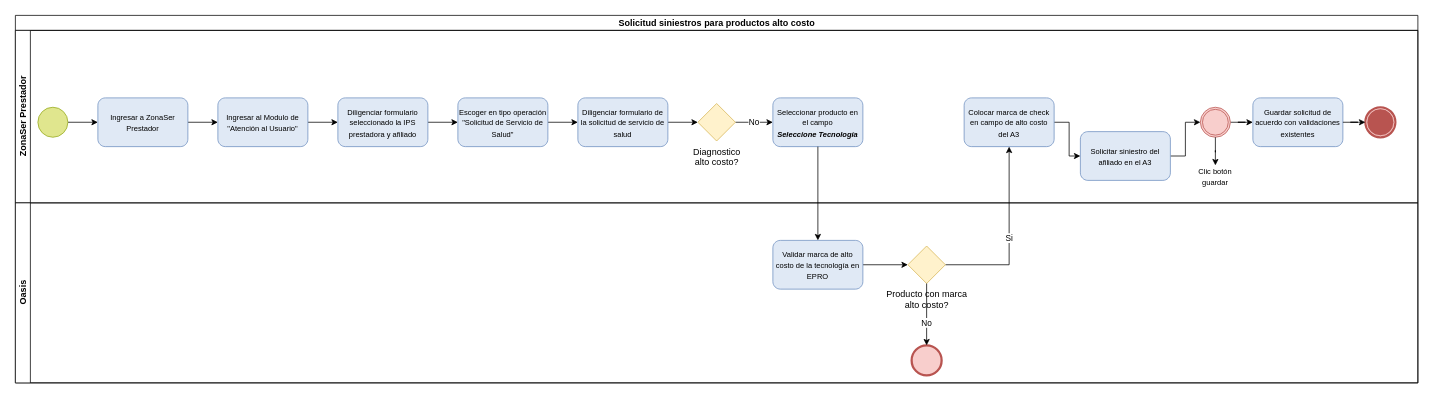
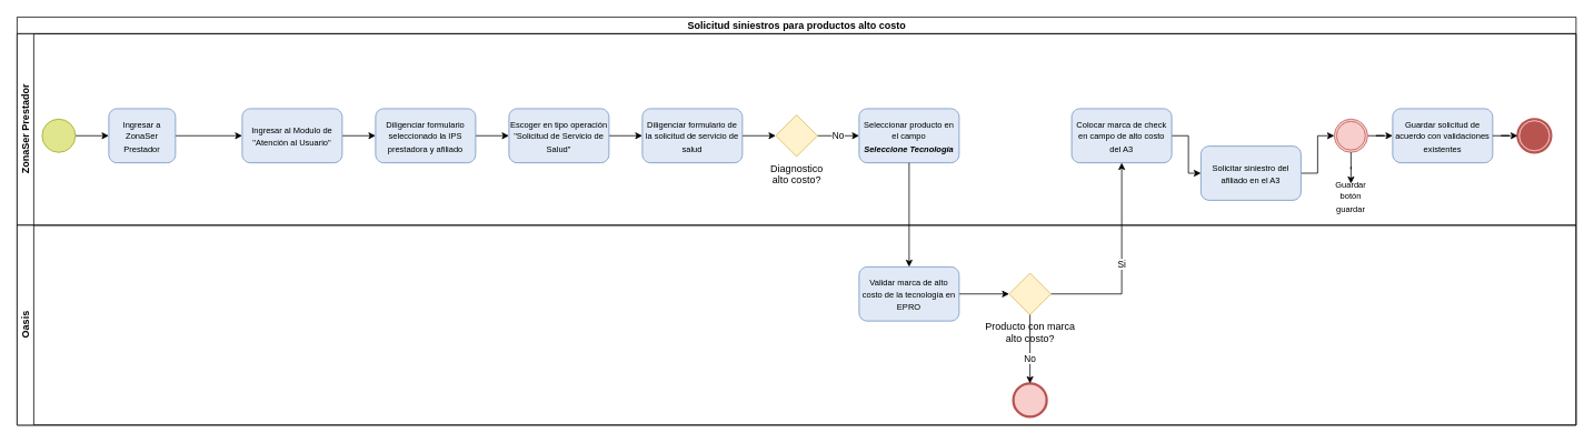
  <mxCell id="0" />
  <mxCell id="1" parent="0" />
  <mxCell id="2" value="Solicitud siniestros para productos alto costo" style="swimlane;childLayout=stackLayout;resizeParent=1;resizeParentMax=0;horizontal=1;startSize=20;horizontalStack=0;html=1;" vertex="1" parent="1"><mxGeometry x="20" y="20" width="1870" height="490" as="geometry" /></mxCell>
  <mxCell id="3" value="ZonaSer Prestador" style="swimlane;startSize=20;horizontal=0;html=1;" vertex="1" parent="2"><mxGeometry y="20" width="1870" height="230" as="geometry" /></mxCell>
  <mxCell id="4" style="edgeStyle=orthogonalEdgeStyle;rounded=0;orthogonalLoop=1;jettySize=auto;html=1;" edge="1" parent="3" source="5" target="7"><mxGeometry relative="1" as="geometry" /></mxCell>
  <mxCell id="5" value="" style="points=[[0.145,0.145,0],[0.5,0,0],[0.855,0.145,0],[1,0.5,0],[0.855,0.855,0],[0.5,1,0],[0.145,0.855,0],[0,0.5,0]];shape=mxgraph.bpmn.event;html=1;verticalLabelPosition=bottom;labelBackgroundColor=#ffffff;verticalAlign=top;align=center;perimeter=ellipsePerimeter;outlineConnect=0;aspect=fixed;outline=standard;symbol=general;fillColor=#e0e68e;strokeColor=#95a81a;" vertex="1" parent="3"><mxGeometry x="30" y="102.5" width="40" height="40" as="geometry" /></mxCell>
  <mxCell id="6" value="" style="edgeStyle=orthogonalEdgeStyle;rounded=0;orthogonalLoop=1;jettySize=auto;html=1;" edge="1" parent="3" source="7" target="9"><mxGeometry relative="1" as="geometry" /></mxCell>
- <mxCell id="7" value="&lt;font style=&quot;font-size: 10px;&quot;&gt;Ingresar a ZonaSer Prestador&lt;/font&gt;" style="points=[[0.25,0,0],[0.5,0,0],[0.75,0,0],[1,0.25,0],[1,0.5,0],[1,0.75,0],[0.75,1,0],[0.5,1,0],[0.25,1,0],[0,0.75,0],[0,0.5,0],[0,0.25,0]];shape=mxgraph.bpmn.task;whiteSpace=wrap;rectStyle=rounded;size=10;html=1;container=1;expand=0;collapsible=0;taskMarker=abstract;fillColor=#E0E9F5;strokeColor=#6c8ebf;" vertex="1" parent="3"><mxGeometry x="110" y="90" width="120" height="65" as="geometry" /></mxCell>
+ <mxCell id="7" value="&lt;font style=&quot;font-size: 10px;&quot;&gt;Ingresar a ZonaSer Prestador&lt;/font&gt;" style="points=[[0.25,0,0],[0.5,0,0],[0.75,0,0],[1,0.25,0],[1,0.5,0],[1,0.75,0],[0.75,1,0],[0.5,1,0],[0.25,1,0],[0,0.75,0],[0,0.5,0],[0,0.25,0]];shape=mxgraph.bpmn.task;whiteSpace=wrap;rectStyle=rounded;size=10;html=1;container=1;expand=0;collapsible=0;taskMarker=abstract;fillColor=#E0E9F5;strokeColor=#6c8ebf;" vertex="1" parent="3"><mxGeometry x="110" y="90" width="80" height="65" as="geometry" /></mxCell>
  <mxCell id="8" value="" style="edgeStyle=orthogonalEdgeStyle;rounded=0;orthogonalLoop=1;jettySize=auto;html=1;" edge="1" parent="3" source="9" target="11"><mxGeometry relative="1" as="geometry" /></mxCell>
  <mxCell id="9" value="&lt;font style=&quot;font-size: 10px;&quot;&gt;Ingresar al Modulo de &quot;Atención al Usuario&quot;&lt;/font&gt;" style="points=[[0.25,0,0],[0.5,0,0],[0.75,0,0],[1,0.25,0],[1,0.5,0],[1,0.75,0],[0.75,1,0],[0.5,1,0],[0.25,1,0],[0,0.75,0],[0,0.5,0],[0,0.25,0]];shape=mxgraph.bpmn.task;whiteSpace=wrap;rectStyle=rounded;size=10;html=1;container=1;expand=0;collapsible=0;taskMarker=abstract;fillColor=#E0E9F5;strokeColor=#6c8ebf;" vertex="1" parent="3"><mxGeometry x="270" y="90" width="120" height="65" as="geometry" /></mxCell>
  <mxCell id="10" value="" style="edgeStyle=orthogonalEdgeStyle;rounded=0;orthogonalLoop=1;jettySize=auto;html=1;" edge="1" parent="3" source="11" target="13"><mxGeometry relative="1" as="geometry" /></mxCell>
  <mxCell id="11" value="&lt;font style=&quot;font-size: 10px;&quot;&gt;Diligenciar formulario seleccionado la IPS prestadora y afiliado&lt;/font&gt;" style="points=[[0.25,0,0],[0.5,0,0],[0.75,0,0],[1,0.25,0],[1,0.5,0],[1,0.75,0],[0.75,1,0],[0.5,1,0],[0.25,1,0],[0,0.75,0],[0,0.5,0],[0,0.25,0]];shape=mxgraph.bpmn.task;whiteSpace=wrap;rectStyle=rounded;size=10;html=1;container=1;expand=0;collapsible=0;taskMarker=abstract;fillColor=#E0E9F5;strokeColor=#6c8ebf;" vertex="1" parent="3"><mxGeometry x="430" y="90" width="120" height="65" as="geometry" /></mxCell>
  <mxCell id="12" value="" style="edgeStyle=orthogonalEdgeStyle;rounded=0;orthogonalLoop=1;jettySize=auto;html=1;" edge="1" parent="3" source="13" target="15"><mxGeometry relative="1" as="geometry" /></mxCell>
  <mxCell id="13" value="&lt;font style=&quot;font-size: 10px;&quot;&gt;Escoger en tipo operación &quot;Solicitud de Servicio de Salud&quot;&lt;/font&gt;" style="points=[[0.25,0,0],[0.5,0,0],[0.75,0,0],[1,0.25,0],[1,0.5,0],[1,0.75,0],[0.75,1,0],[0.5,1,0],[0.25,1,0],[0,0.75,0],[0,0.5,0],[0,0.25,0]];shape=mxgraph.bpmn.task;whiteSpace=wrap;rectStyle=rounded;size=10;html=1;container=1;expand=0;collapsible=0;taskMarker=abstract;fillColor=#E0E9F5;strokeColor=#6c8ebf;" vertex="1" parent="3"><mxGeometry x="590" y="90" width="120" height="65" as="geometry" /></mxCell>
  <mxCell id="14" style="edgeStyle=orthogonalEdgeStyle;rounded=0;orthogonalLoop=1;jettySize=auto;html=1;" edge="1" parent="3" source="15" target="19"><mxGeometry relative="1" as="geometry"><mxPoint x="910" y="122.5" as="targetPoint" /></mxGeometry></mxCell>
  <mxCell id="15" value="&lt;font style=&quot;font-size: 10px;&quot;&gt;Diligenciar formulario de la solicitud de servicio de salud&lt;/font&gt;" style="points=[[0.25,0,0],[0.5,0,0],[0.75,0,0],[1,0.25,0],[1,0.5,0],[1,0.75,0],[0.75,1,0],[0.5,1,0],[0.25,1,0],[0,0.75,0],[0,0.5,0],[0,0.25,0]];shape=mxgraph.bpmn.task;whiteSpace=wrap;rectStyle=rounded;size=10;html=1;container=1;expand=0;collapsible=0;taskMarker=abstract;fillColor=#E0E9F5;strokeColor=#6c8ebf;" vertex="1" parent="3"><mxGeometry x="750" y="90" width="120" height="65" as="geometry" /></mxCell>
  <mxCell id="16" style="edgeStyle=orthogonalEdgeStyle;rounded=0;orthogonalLoop=1;jettySize=auto;html=1;entryX=0;entryY=0.5;entryDx=0;entryDy=0;entryPerimeter=0;" edge="1" parent="3" source="17" target="27"><mxGeometry relative="1" as="geometry" /></mxCell>
  <mxCell id="17" value="" style="points=[[0.145,0.145,0],[0.5,0,0],[0.855,0.145,0],[1,0.5,0],[0.855,0.855,0],[0.5,1,0],[0.145,0.855,0],[0,0.5,0]];shape=mxgraph.bpmn.event;html=1;verticalLabelPosition=bottom;labelBackgroundColor=#ffffff;verticalAlign=top;align=center;perimeter=ellipsePerimeter;outlineConnect=0;aspect=fixed;outline=throwing;symbol=general;fillColor=#f8cecc;strokeColor=#b85450;" vertex="1" parent="3"><mxGeometry x="1580" y="102.5" width="40" height="40" as="geometry" /></mxCell>
  <mxCell id="18" value="No" style="edgeStyle=orthogonalEdgeStyle;rounded=0;orthogonalLoop=1;jettySize=auto;html=1;entryX=0;entryY=0.5;entryDx=0;entryDy=0;entryPerimeter=0;" edge="1" parent="3" source="19" target="22"><mxGeometry relative="1" as="geometry" /></mxCell>
  <mxCell id="19" value="Diagnostico&lt;br&gt;alto costo?" style="points=[[0.25,0.25,0],[0.5,0,0],[0.75,0.25,0],[1,0.5,0],[0.75,0.75,0],[0.5,1,0],[0.25,0.75,0],[0,0.5,0]];shape=mxgraph.bpmn.gateway2;html=1;verticalLabelPosition=bottom;labelBackgroundColor=#ffffff;verticalAlign=top;align=center;perimeter=rhombusPerimeter;outlineConnect=0;outline=none;symbol=none;fillColor=#fff2cc;strokeColor=#d6b656;" vertex="1" parent="3"><mxGeometry x="910" y="97.5" width="50" height="50" as="geometry" /></mxCell>
- <mxCell id="20" value="&lt;font style=&quot;font-size: 10px;&quot;&gt;Clic botón guardar&lt;/font&gt;" style="text;html=1;strokeColor=none;fillColor=none;align=center;verticalAlign=middle;whiteSpace=wrap;rounded=0;" vertex="1" parent="3"><mxGeometry x="1570" y="180" width="60" height="30" as="geometry" /></mxCell>
+ <mxCell id="20" value="&lt;font style=&quot;font-size: 10px;&quot;&gt;Guardar botón guardar&lt;/font&gt;" style="text;html=1;strokeColor=none;fillColor=none;align=center;verticalAlign=middle;whiteSpace=wrap;rounded=0;" vertex="1" parent="3"><mxGeometry x="1570" y="180" width="60" height="30" as="geometry" /></mxCell>
  <mxCell id="21" style="edgeStyle=orthogonalEdgeStyle;rounded=0;orthogonalLoop=1;jettySize=auto;html=1;" edge="1" parent="3" source="17" target="20"><mxGeometry relative="1" as="geometry" /></mxCell>
  <mxCell id="22" value="&lt;span style=&quot;font-size: 10px;&quot;&gt;Seleccionar producto en el campo &lt;i&gt;&lt;b&gt;Seleccione&amp;nbsp;Tecnología&lt;/b&gt;&lt;/i&gt;&lt;/span&gt;" style="points=[[0.25,0,0],[0.5,0,0],[0.75,0,0],[1,0.25,0],[1,0.5,0],[1,0.75,0],[0.75,1,0],[0.5,1,0],[0.25,1,0],[0,0.75,0],[0,0.5,0],[0,0.25,0]];shape=mxgraph.bpmn.task;whiteSpace=wrap;rectStyle=rounded;size=10;html=1;container=1;expand=0;collapsible=0;taskMarker=abstract;fillColor=#E0E9F5;strokeColor=#6c8ebf;" vertex="1" parent="3"><mxGeometry x="1010" y="90" width="120" height="65" as="geometry" /></mxCell>
  <mxCell id="23" style="edgeStyle=orthogonalEdgeStyle;rounded=0;orthogonalLoop=1;jettySize=auto;html=1;entryX=0;entryY=0.5;entryDx=0;entryDy=0;entryPerimeter=0;" edge="1" parent="3" source="24" target="26"><mxGeometry relative="1" as="geometry"><mxPoint x="1470" y="190" as="targetPoint" /></mxGeometry></mxCell>
  <mxCell id="24" value="&lt;span style=&quot;font-size: 10px;&quot;&gt;Colocar marca de check en campo de alto costo del A3&lt;/span&gt;" style="points=[[0.25,0,0],[0.5,0,0],[0.75,0,0],[1,0.25,0],[1,0.5,0],[1,0.75,0],[0.75,1,0],[0.5,1,0],[0.25,1,0],[0,0.75,0],[0,0.5,0],[0,0.25,0]];shape=mxgraph.bpmn.task;whiteSpace=wrap;rectStyle=rounded;size=10;html=1;container=1;expand=0;collapsible=0;taskMarker=abstract;fillColor=#E0E9F5;strokeColor=#6c8ebf;" vertex="1" parent="3"><mxGeometry x="1265" y="90" width="120" height="65" as="geometry" /></mxCell>
  <mxCell id="25" style="edgeStyle=orthogonalEdgeStyle;rounded=0;orthogonalLoop=1;jettySize=auto;html=1;entryX=0;entryY=0.5;entryDx=0;entryDy=0;entryPerimeter=0;" edge="1" parent="3" source="26" target="17"><mxGeometry relative="1" as="geometry" /></mxCell>
  <mxCell id="26" value="&lt;span style=&quot;font-size: 10px;&quot;&gt;Solicitar siniestro del afiliado en el A3&lt;/span&gt;" style="points=[[0.25,0,0],[0.5,0,0],[0.75,0,0],[1,0.25,0],[1,0.5,0],[1,0.75,0],[0.75,1,0],[0.5,1,0],[0.25,1,0],[0,0.75,0],[0,0.5,0],[0,0.25,0]];shape=mxgraph.bpmn.task;whiteSpace=wrap;rectStyle=rounded;size=10;html=1;container=1;expand=0;collapsible=0;taskMarker=abstract;fillColor=#E0E9F5;strokeColor=#6c8ebf;" vertex="1" parent="3"><mxGeometry x="1420" y="135" width="120" height="65" as="geometry" /></mxCell>
  <mxCell id="27" value="&lt;span style=&quot;font-size: 10px;&quot;&gt;Guardar solicitud de acuerdo con validaciones existentes&lt;/span&gt;" style="points=[[0.25,0,0],[0.5,0,0],[0.75,0,0],[1,0.25,0],[1,0.5,0],[1,0.75,0],[0.75,1,0],[0.5,1,0],[0.25,1,0],[0,0.75,0],[0,0.5,0],[0,0.25,0]];shape=mxgraph.bpmn.task;whiteSpace=wrap;rectStyle=rounded;size=10;html=1;container=1;expand=0;collapsible=0;taskMarker=abstract;fillColor=#E0E9F5;strokeColor=#6c8ebf;" vertex="1" parent="3"><mxGeometry x="1650" y="90" width="120" height="65" as="geometry" /></mxCell>
  <mxCell id="28" value="" style="points=[[0.145,0.145,0],[0.5,0,0],[0.855,0.145,0],[1,0.5,0],[0.855,0.855,0],[0.5,1,0],[0.145,0.855,0],[0,0.5,0]];shape=mxgraph.bpmn.event;html=1;verticalLabelPosition=bottom;labelBackgroundColor=#ffffff;verticalAlign=top;align=center;perimeter=ellipsePerimeter;outlineConnect=0;aspect=fixed;outline=end;symbol=terminate;fillColor=#f8cecc;strokeColor=#b85450;" vertex="1" parent="3"><mxGeometry x="1800" y="102.5" width="40" height="40" as="geometry" /></mxCell>
  <mxCell id="29" style="edgeStyle=orthogonalEdgeStyle;rounded=0;orthogonalLoop=1;jettySize=auto;html=1;entryX=0;entryY=0.5;entryDx=0;entryDy=0;entryPerimeter=0;" edge="1" parent="3" source="27" target="28"><mxGeometry relative="1" as="geometry" /></mxCell>
  <mxCell id="30" style="edgeStyle=orthogonalEdgeStyle;rounded=0;orthogonalLoop=1;jettySize=auto;html=1;" edge="1" parent="2" source="22" target="35"><mxGeometry relative="1" as="geometry"><mxPoint x="1170" y="210" as="targetPoint" /></mxGeometry></mxCell>
  <mxCell id="31" value="Si" style="edgeStyle=orthogonalEdgeStyle;rounded=0;orthogonalLoop=1;jettySize=auto;html=1;entryX=0.5;entryY=1;entryDx=0;entryDy=0;entryPerimeter=0;" edge="1" parent="2" source="33" target="24"><mxGeometry relative="1" as="geometry"><mxPoint x="1345" y="260" as="targetPoint" /></mxGeometry></mxCell>
  <mxCell id="32" value="Oasis" style="swimlane;startSize=20;horizontal=0;html=1;" vertex="1" parent="2"><mxGeometry y="250" width="1870" height="240" as="geometry" /></mxCell>
  <mxCell id="33" value="Producto con marca&lt;br&gt;alto costo?" style="points=[[0.25,0.25,0],[0.5,0,0],[0.75,0.25,0],[1,0.5,0],[0.75,0.75,0],[0.5,1,0],[0.25,0.75,0],[0,0.5,0]];shape=mxgraph.bpmn.gateway2;html=1;verticalLabelPosition=bottom;labelBackgroundColor=#ffffff;verticalAlign=top;align=center;perimeter=rhombusPerimeter;outlineConnect=0;outline=none;symbol=none;fillColor=#fff2cc;strokeColor=#d6b656;" vertex="1" parent="32"><mxGeometry x="1190" y="57.5" width="50" height="50" as="geometry" /></mxCell>
  <mxCell id="34" style="edgeStyle=orthogonalEdgeStyle;rounded=0;orthogonalLoop=1;jettySize=auto;html=1;entryX=0;entryY=0.5;entryDx=0;entryDy=0;entryPerimeter=0;" edge="1" parent="32" source="35" target="33"><mxGeometry relative="1" as="geometry" /></mxCell>
  <mxCell id="35" value="&lt;span style=&quot;font-size: 10px;&quot;&gt;Validar marca de alto costo de la tecnología&amp;nbsp;en EPRO&lt;/span&gt;" style="points=[[0.25,0,0],[0.5,0,0],[0.75,0,0],[1,0.25,0],[1,0.5,0],[1,0.75,0],[0.75,1,0],[0.5,1,0],[0.25,1,0],[0,0.75,0],[0,0.5,0],[0,0.25,0]];shape=mxgraph.bpmn.task;whiteSpace=wrap;rectStyle=rounded;size=10;html=1;container=1;expand=0;collapsible=0;taskMarker=abstract;fillColor=#E0E9F5;strokeColor=#6c8ebf;" vertex="1" parent="32"><mxGeometry x="1010" y="50" width="120" height="65" as="geometry" /></mxCell>
  <mxCell id="36" value="" style="points=[[0.145,0.145,0],[0.5,0,0],[0.855,0.145,0],[1,0.5,0],[0.855,0.855,0],[0.5,1,0],[0.145,0.855,0],[0,0.5,0]];shape=mxgraph.bpmn.event;html=1;verticalLabelPosition=bottom;labelBackgroundColor=#ffffff;verticalAlign=top;align=center;perimeter=ellipsePerimeter;outlineConnect=0;aspect=fixed;outline=end;symbol=terminate2;fillColor=#f8cecc;strokeColor=#b85450;" vertex="1" parent="32"><mxGeometry x="1195" y="190" width="40" height="40" as="geometry" /></mxCell>
  <mxCell id="37" value="No" style="edgeStyle=orthogonalEdgeStyle;rounded=0;orthogonalLoop=1;jettySize=auto;html=1;" edge="1" parent="32" source="33" target="36"><mxGeometry x="0.25" relative="1" as="geometry"><mxPoint x="1450" y="170" as="targetPoint" /><mxPoint as="offset" /></mxGeometry></mxCell>
